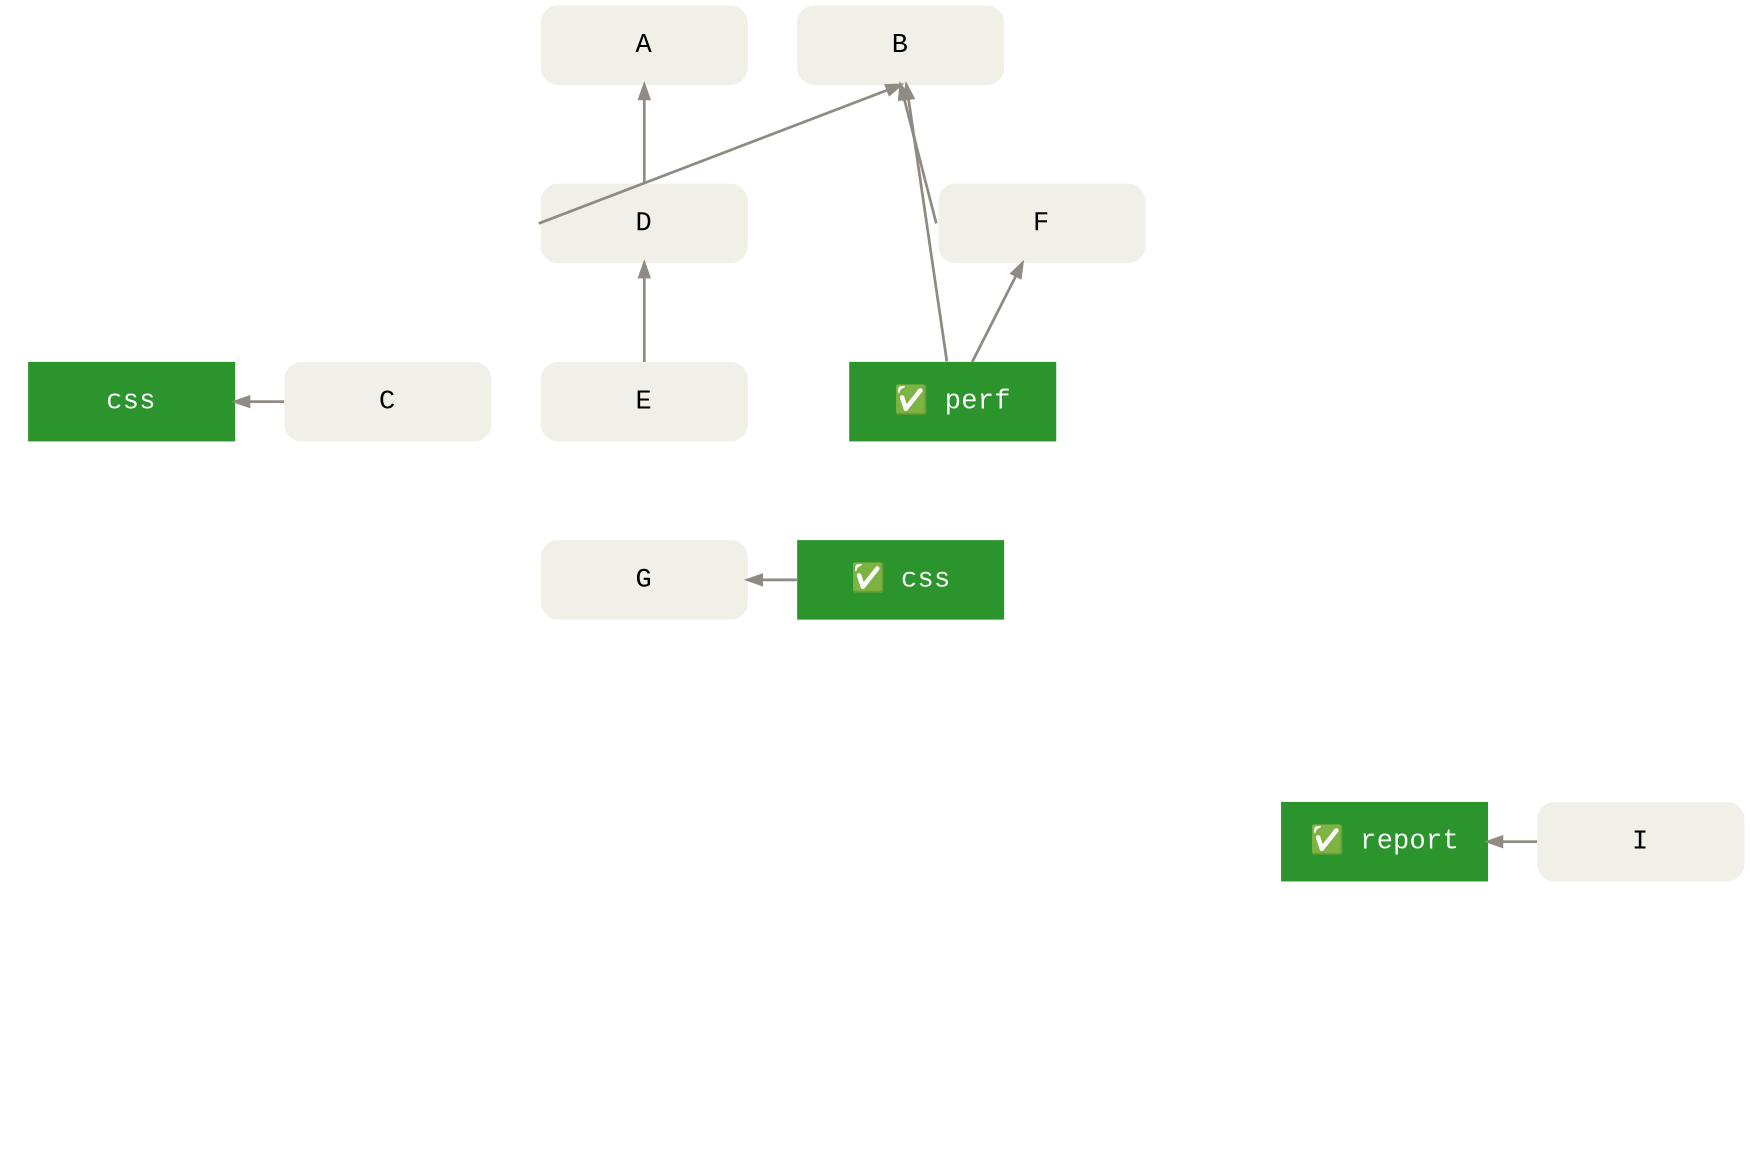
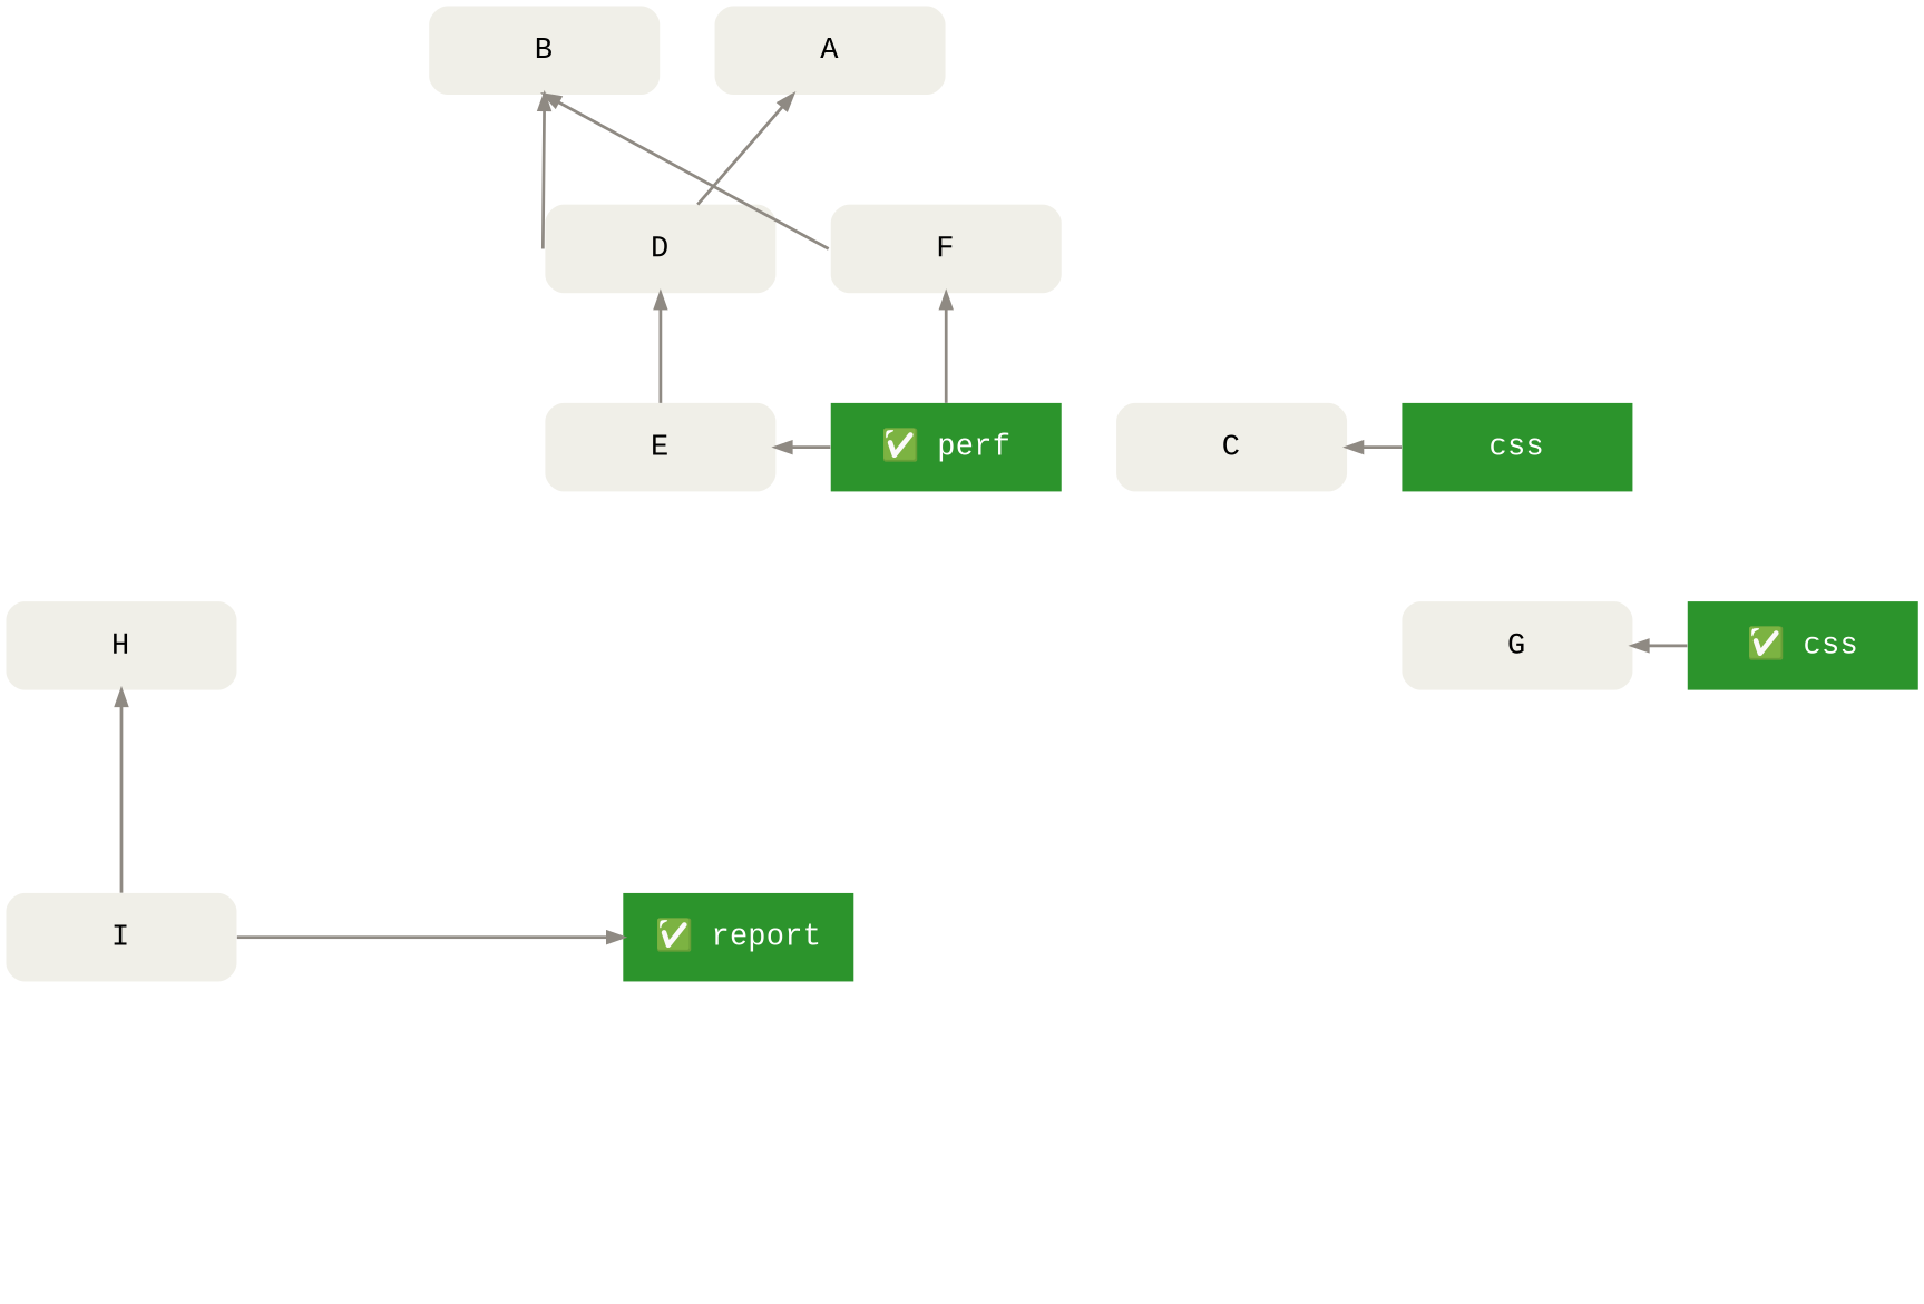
  digraph {
    nodesep=.5
    rankdir=TB
    ranksep=1
    splines=line
    node [fillcolor="#f0efe8" fixedsize=true fontname="Menlo, Monaco, Consolas, Lucida Console, Courier New, monospace" fontsize=20 group=topic_report margin=".2,.23" penwidth=0 shape=box style="rounded,filled"]
    edge [color="#8f8a83" dir=back penwidth=2]
    E [group=topic_perf height=.8 width=2.1]
    n2 [fillcolor="#2c942c" fontcolor="#ffffff" height=.8 label="✅ perf" style=filled width=2.1]
    G [group=topic_css height=.8 width=2.1]
    n4 [fillcolor="#2c942c" fontcolor="#ffffff" height=.8 label="✅ css" style=filled width=2.1]
    I [height=.8 width=2.1]
    n6 [fillcolor="#2c942c" fontcolor="#ffffff" height=.8 label="✅ report" style=filled width=2.1]
    n7 [group=pu height=.8 label="️️💥 M2" style=invis width=2.1]
    n8 [color="#ffffff" fillcolor="#3e8f99" fontcolor="#ffffff" height=2.5 label="\n.git/rr-cache\n\npre → post\npre → post\n..." penwidth=2 shape=cylinder style=invis width=2.5]
    C [group=master height=.8 width=2.1]
    n10 [fillcolor="#2c942c" fontcolor="#ffffff" height=.8 label=css style=filled width=2.1]
    n11 [group=pu height=.8 label="💥 M3" style=invis width=2.1]
    n12 [fillcolor="#2c942c" fontcolor="#ffffff" height=.8 label="💩 pu" style=invis width=2.1]
    n13 [group=pu height=.8 label="💥 M1" style=invis width=2.1]
    A [group=master height=.8 width=2.1]
    D [group=topic_perf height=.8 width=2.1]
    B [group=master height=.8 width=2.1]
    F [group=topic_css height=.8 width=2.1]
+   H [height=.8 width=2.1]
    subgraph sub_1 {
      rank=same
      E
      n2
    }
    subgraph sub_2 {
      rank=same
      G
      n4
    }
    subgraph sub_3 {
      rank=same
      I
      n6
    }
    subgraph sub_4 {
      rank=same
      n7
      n8
    }
    subgraph cluster_5 {
      color=invis
      subgraph sub_6 {
        color=invis
        rank=same
        C
        n10
      }
    }
    subgraph cluster_7 {
      color=invis
      subgraph sub_8 {
        color=invis
        rank=same
        n11
        n12
      }
    }
-   B -> n2
+   E -> n2
    E -> n13 [headport=s style=invis tailport=e]
    G -> n4
    G -> n7 [headport=s style=invis tailport=e]
    I -> n11 [headport=s style=invis tailport=e]
    n6 -> I
    n7 -> n11 [style=invis]
    n8 -> n7 [constraint=false minlen=10 penwidth=3 style=invis]
    n8 -> n11 [constraint=false headport=s minlen=10 penwidth=3 style=invis]
    n8 -> n13 [constraint=false headport=s minlen=10 penwidth=3 style=invis]
-   n10 -> C
+   C -> n10
    C -> n13 [style=invis weight=5]
    n11 -> n12 [style=invis]
    n13 -> n7 [style=invis]
    A -> D
    D -> E
    B -> D [headport=w tailport=s]
    B -> F [headport=w tailport=s]
    F -> n2
+   H -> I
  }
